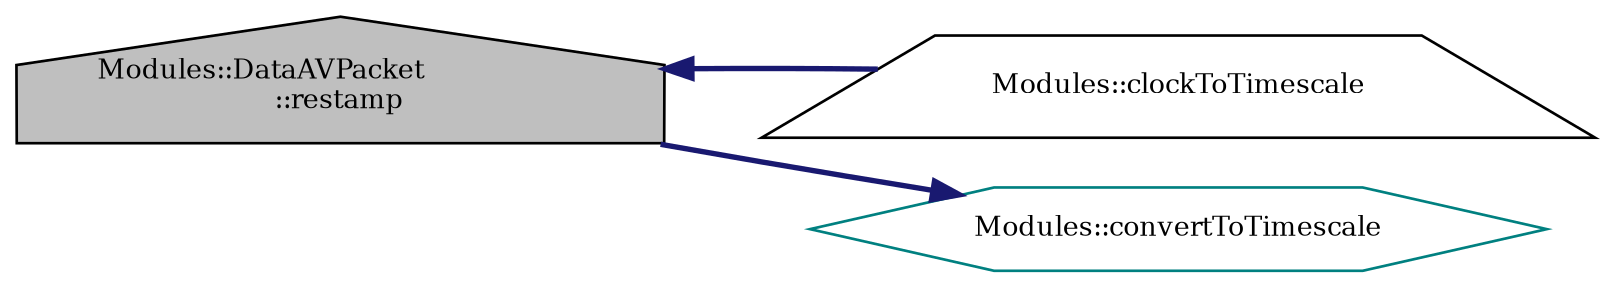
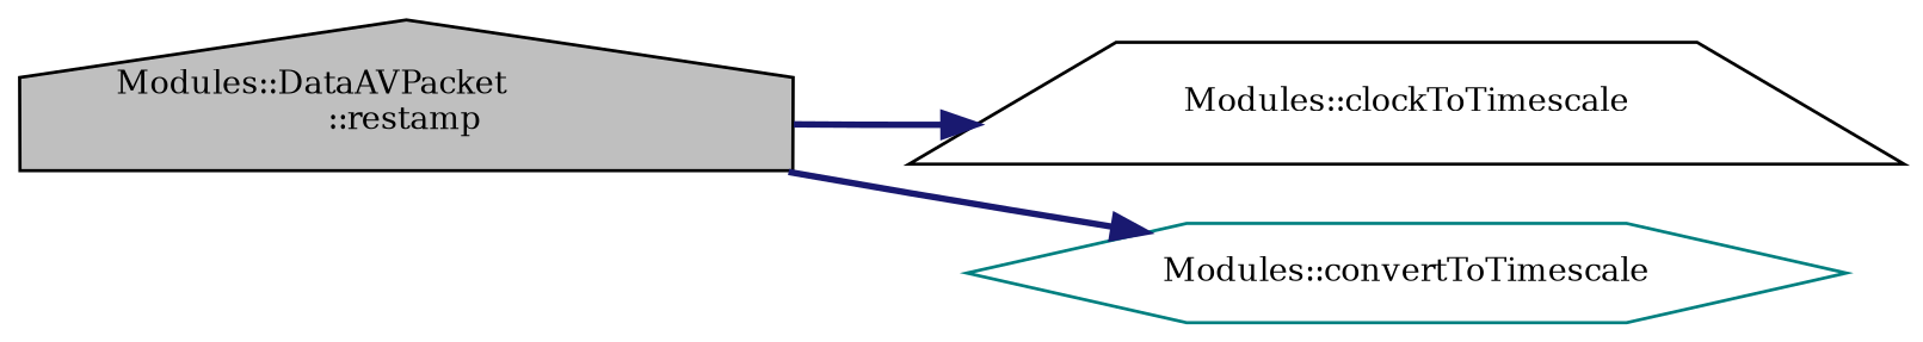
  digraph {
    fontname="DejaVu Serif"
    rankdir=LR
    node [color=black fillcolor=white fontname="DejaVu Serif" fontsize=10 style=filled]
    edge [color=midnightblue fontname="DejaVu Serif" fontsize=10 labelfontname=Helvetica labelfontsize=10 style=bold]
    n1 [fillcolor=grey75 fontcolor=black height=0.2 label="Modules::DataAVPacket\l::restamp" shape=house width=0.4]
    n2 [height=0.2 label="Modules::clockToTimescale" shape=trapezium width=0.4]
    n3 [color=teal height=0.2 label="Modules::convertToTimescale" shape=hexagon width=0.4]
-   n2 -> n1
+   n1 -> n2
    n1 -> n3
  }
